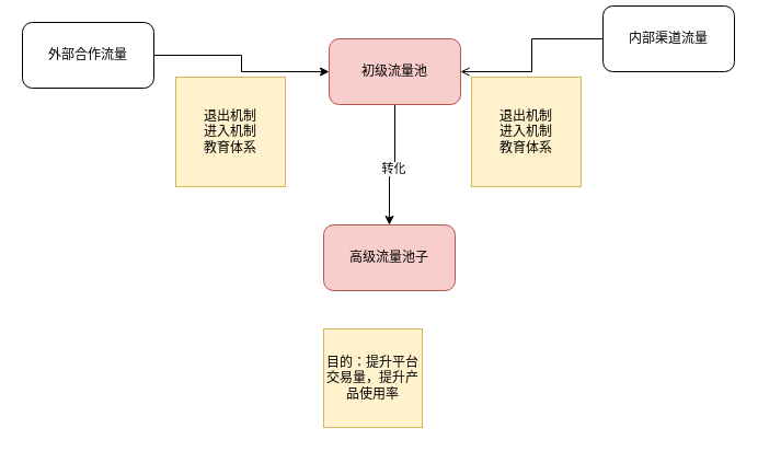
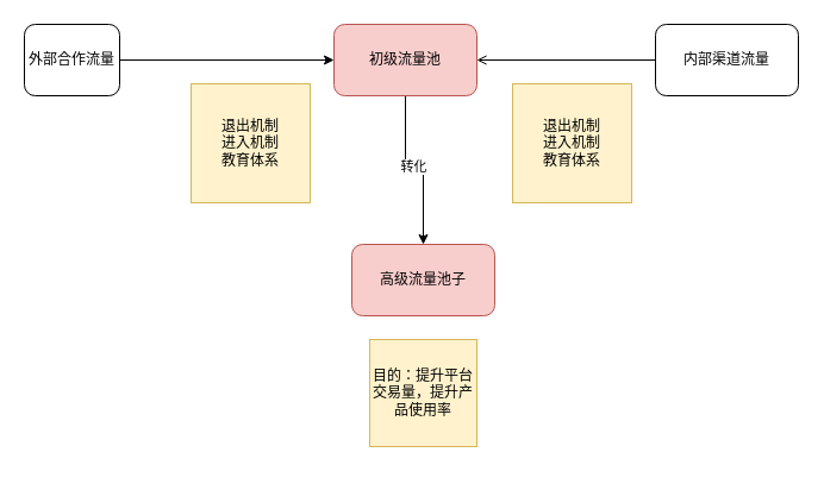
  <mxCell id="0" />
  <mxCell id="1" parent="0" />
  <mxCell id="2" value="" style="edgeStyle=orthogonalEdgeStyle;rounded=0;orthogonalLoop=1;jettySize=auto;html=1;" edge="1" parent="1" source="4" target="5"><mxGeometry relative="1" as="geometry" /></mxCell>
  <mxCell id="3" value="转化" style="edgeLabel;html=1;align=center;verticalAlign=middle;resizable=0;points=[];" vertex="1" connectable="0" parent="2"><mxGeometry x="-0.013" y="3" relative="1" as="geometry"><mxPoint as="offset" /></mxGeometry></mxCell>
- <mxCell id="4" value="初级流量池" style="rounded=1;whiteSpace=wrap;html=1;fillColor=#f8cecc;strokeColor=#b85450;" vertex="1" parent="1"><mxGeometry x="300" y="35" width="120" height="60" as="geometry" /></mxCell>
+ <mxCell id="4" value="初级流量池" style="rounded=1;whiteSpace=wrap;html=1;fillColor=#f8cecc;strokeColor=#b85450;" vertex="1" parent="1"><mxGeometry x="280" y="20" width="120" height="60" as="geometry" /></mxCell>
  <mxCell id="5" value="高级流量池子" style="whiteSpace=wrap;html=1;rounded=1;fillColor=#f8cecc;strokeColor=#b85450;" vertex="1" parent="1"><mxGeometry x="295" y="205" width="120" height="60" as="geometry" /></mxCell>
  <mxCell id="6" value="退出机制&lt;br&gt;进入机制&lt;br&gt;教育体系" style="whiteSpace=wrap;html=1;aspect=fixed;fillColor=#fff2cc;strokeColor=#d6b656;" vertex="1" parent="1"><mxGeometry x="160" y="70" width="100" height="100" as="geometry" /></mxCell>
  <mxCell id="7" value="" style="edgeStyle=orthogonalEdgeStyle;rounded=0;orthogonalLoop=1;jettySize=auto;html=1;entryX=1;entryY=0.5;entryDx=0;entryDy=0;endArrow=open;" edge="1" parent="1" source="10" target="4"><mxGeometry relative="1" as="geometry"><mxPoint x="400" y="-90" as="targetPoint" /></mxGeometry></mxCell>
  <mxCell id="8" style="edgeStyle=orthogonalEdgeStyle;rounded=0;orthogonalLoop=1;jettySize=auto;html=1;exitX=1;exitY=0.5;exitDx=0;exitDy=0;entryX=0;entryY=0.5;entryDx=0;entryDy=0;" edge="1" parent="1" source="9" target="4"><mxGeometry relative="1" as="geometry" /></mxCell>
- <mxCell id="9" value="外部合作流量" style="whiteSpace=wrap;html=1;rounded=1;" vertex="1" parent="1"><mxGeometry x="20" y="20" width="120" height="60" as="geometry" /></mxCell>
- <mxCell id="10" value="内部渠道流量" style="whiteSpace=wrap;html=1;rounded=1;" vertex="1" parent="1"><mxGeometry x="550" y="5" width="120" height="60" as="geometry" /></mxCell>
+ <mxCell id="9" value="外部合作流量" style="whiteSpace=wrap;html=1;rounded=1;" vertex="1" parent="1"><mxGeometry x="20" y="20" width="80" height="60" as="geometry" /></mxCell>
+ <mxCell id="10" value="内部渠道流量" style="whiteSpace=wrap;html=1;rounded=1;" vertex="1" parent="1"><mxGeometry x="550" y="20" width="120" height="60" as="geometry" /></mxCell>
  <mxCell id="11" value="退出机制&lt;br&gt;进入机制&lt;br&gt;教育体系" style="whiteSpace=wrap;html=1;aspect=fixed;fillColor=#fff2cc;strokeColor=#d6b656;" vertex="1" parent="1"><mxGeometry x="430" y="70" width="100" height="100" as="geometry" /></mxCell>
- <mxCell id="12" value="目的：提升平台交易量，提升产品使用率" style="whiteSpace=wrap;html=1;aspect=fixed;fillColor=#fff2cc;strokeColor=#d6b656;" vertex="1" parent="1"><mxGeometry x="295" y="300" width="90" height="90" as="geometry" /></mxCell>
+ <mxCell id="12" value="目的：提升平台交易量，提升产品使用率" style="whiteSpace=wrap;html=1;aspect=fixed;fillColor=#fff2cc;strokeColor=#d6b656;" vertex="1" parent="1"><mxGeometry x="310" y="285" width="90" height="90" as="geometry" /></mxCell>
